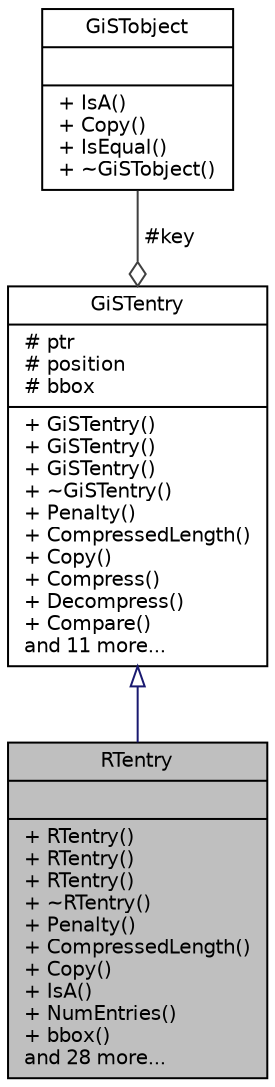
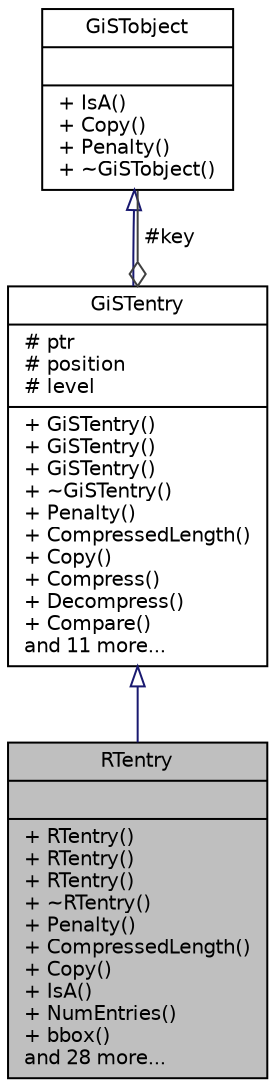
  digraph {
    node [color=black fillcolor=white fontname=Helvetica fontsize=10 shape=record style=filled]
    edge [arrowtail=onormal color=midnightblue dir=back fontname=Helvetica fontsize=10 labelfontname=Helvetica labelfontsize=10 style=solid]
    n1 [fillcolor=grey75 fontcolor=black height=0.2 label="{RTentry\n||+ RTentry()\l+ RTentry()\l+ RTentry()\l+ ~RTentry()\l+ Penalty()\l+ CompressedLength()\l+ Copy()\l+ IsA()\l+ NumEntries()\l+ bbox()\land 28 more...\l}" width=0.4]
-   n2 [height=0.2 label="{GiSTentry\n|# ptr\l# position\l# bbox\l|+ GiSTentry()\l+ GiSTentry()\l+ GiSTentry()\l+ ~GiSTentry()\l+ Penalty()\l+ CompressedLength()\l+ Copy()\l+ Compress()\l+ Decompress()\l+ Compare()\land 11 more...\l}" width=0.4]
-   n3 [height=0.2 label="{GiSTobject\n||+ IsA()\l+ Copy()\l+ IsEqual()\l+ ~GiSTobject()\l}" width=0.4]
+   n2 [height=0.2 label="{GiSTentry\n|# ptr\l# position\l# level\l|+ GiSTentry()\l+ GiSTentry()\l+ GiSTentry()\l+ ~GiSTentry()\l+ Penalty()\l+ CompressedLength()\l+ Copy()\l+ Compress()\l+ Decompress()\l+ Compare()\land 11 more...\l}" width=0.4]
+   n3 [height=0.2 label="{GiSTobject\n||+ IsA()\l+ Copy()\l+ Penalty()\l+ ~GiSTobject()\l}" width=0.4]
    n2 -> n1
+   n3 -> n2
    n3 -> n2 [arrowhead=odiamond color=grey25 label=" #key" arrowtail="" dir=""]
  }
